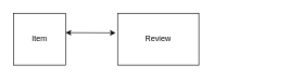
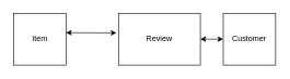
  <mxCell id="0" />
  <mxCell id="1" parent="0" />
  <mxCell id="2" value="Item" style="whiteSpace=wrap;html=1;aspect=fixed;" vertex="1" parent="1"><mxGeometry x="20" y="20" width="80" height="80" as="geometry" /></mxCell>
  <mxCell id="3" value="Review" style="whiteSpace=wrap;html=1;aspect=fixed;" vertex="1" parent="1"><mxGeometry x="180" y="20" width="125" height="80" as="geometry" /></mxCell>
+ <mxCell id="4" value="Customer" style="whiteSpace=wrap;html=1;aspect=fixed;" vertex="1" parent="1"><mxGeometry x="340" y="20" width="80" height="80" as="geometry" /></mxCell>
  <mxCell id="5" value="" style="endArrow=classic;startArrow=classic;html=1;entryX=-0.025;entryY=0.379;entryDx=0;entryDy=0;entryPerimeter=0;" edge="1" parent="1" target="3"><mxGeometry width="50" height="50" relative="1" as="geometry"><mxPoint x="100" y="50" as="sourcePoint" /><mxPoint x="150" y="0" as="targetPoint" /></mxGeometry></mxCell>
+ <mxCell id="6" value="" style="endArrow=classic;startArrow=classic;html=1;entryX=0;entryY=0.5;entryDx=0;entryDy=0;exitX=1;exitY=0.5;exitDx=0;exitDy=0;" edge="1" parent="1" source="3" target="4"><mxGeometry width="50" height="50" relative="1" as="geometry"><mxPoint x="200" y="230" as="sourcePoint" /><mxPoint x="250" y="180" as="targetPoint" /><Array as="points" /></mxGeometry></mxCell>
